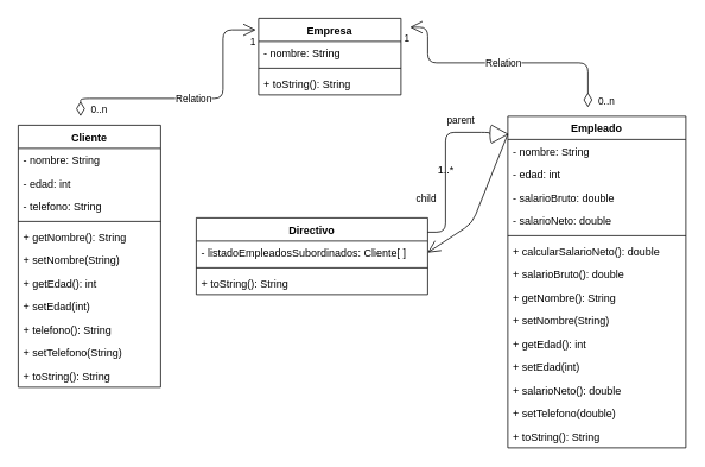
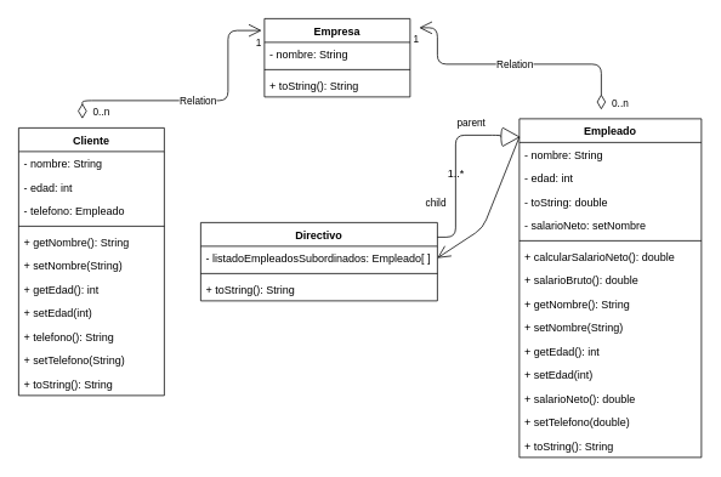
  <mxCell id="0" />
  <mxCell id="1" parent="0" />
  <mxCell id="2" value="Empresa" style="swimlane;fontStyle=1;align=center;verticalAlign=top;childLayout=stackLayout;horizontal=1;startSize=26;horizontalStack=0;resizeParent=1;resizeParentMax=0;resizeLast=0;collapsible=1;marginBottom=0;" parent="1" vertex="1"><mxGeometry x="290" y="20" width="160" height="86" as="geometry" /></mxCell>
  <mxCell id="3" value="- nombre: String" style="text;strokeColor=none;fillColor=none;align=left;verticalAlign=top;spacingLeft=4;spacingRight=4;overflow=hidden;rotatable=0;points=[[0,0.5],[1,0.5]];portConstraint=eastwest;" parent="2" vertex="1"><mxGeometry y="26" width="160" height="26" as="geometry" /></mxCell>
  <mxCell id="4" value="" style="line;strokeWidth=1;fillColor=none;align=left;verticalAlign=middle;spacingTop=-1;spacingLeft=3;spacingRight=3;rotatable=0;labelPosition=right;points=[];portConstraint=eastwest;" parent="2" vertex="1"><mxGeometry y="52" width="160" height="8" as="geometry" /></mxCell>
  <mxCell id="5" value="+ toString(): String" style="text;strokeColor=none;fillColor=none;align=left;verticalAlign=top;spacingLeft=4;spacingRight=4;overflow=hidden;rotatable=0;points=[[0,0.5],[1,0.5]];portConstraint=eastwest;" parent="2" vertex="1"><mxGeometry y="60" width="160" height="26" as="geometry" /></mxCell>
  <mxCell id="6" value="Cliente" style="swimlane;fontStyle=1;align=center;verticalAlign=top;childLayout=stackLayout;horizontal=1;startSize=26;horizontalStack=0;resizeParent=1;resizeParentMax=0;resizeLast=0;collapsible=1;marginBottom=0;" parent="1" vertex="1"><mxGeometry x="20" y="140" width="160" height="294" as="geometry" /></mxCell>
  <mxCell id="7" value="- nombre: String" style="text;strokeColor=none;fillColor=none;align=left;verticalAlign=top;spacingLeft=4;spacingRight=4;overflow=hidden;rotatable=0;points=[[0,0.5],[1,0.5]];portConstraint=eastwest;" parent="6" vertex="1"><mxGeometry y="26" width="160" height="26" as="geometry" /></mxCell>
  <mxCell id="8" value="- edad: int" style="text;strokeColor=none;fillColor=none;align=left;verticalAlign=top;spacingLeft=4;spacingRight=4;overflow=hidden;rotatable=0;points=[[0,0.5],[1,0.5]];portConstraint=eastwest;" parent="6" vertex="1"><mxGeometry y="52" width="160" height="26" as="geometry" /></mxCell>
- <mxCell id="9" value="- telefono: String" style="text;strokeColor=none;fillColor=none;align=left;verticalAlign=top;spacingLeft=4;spacingRight=4;overflow=hidden;rotatable=0;points=[[0,0.5],[1,0.5]];portConstraint=eastwest;" parent="6" vertex="1"><mxGeometry y="78" width="160" height="26" as="geometry" /></mxCell>
+ <mxCell id="9" value="- telefono: Empleado" style="text;strokeColor=none;fillColor=none;align=left;verticalAlign=top;spacingLeft=4;spacingRight=4;overflow=hidden;rotatable=0;points=[[0,0.5],[1,0.5]];portConstraint=eastwest;" parent="6" vertex="1"><mxGeometry y="78" width="160" height="26" as="geometry" /></mxCell>
  <mxCell id="10" value="" style="line;strokeWidth=1;fillColor=none;align=left;verticalAlign=middle;spacingTop=-1;spacingLeft=3;spacingRight=3;rotatable=0;labelPosition=right;points=[];portConstraint=eastwest;" parent="6" vertex="1"><mxGeometry y="104" width="160" height="8" as="geometry" /></mxCell>
  <mxCell id="11" value="+ getNombre(): String" style="text;strokeColor=none;fillColor=none;align=left;verticalAlign=top;spacingLeft=4;spacingRight=4;overflow=hidden;rotatable=0;points=[[0,0.5],[1,0.5]];portConstraint=eastwest;" parent="6" vertex="1"><mxGeometry y="112" width="160" height="26" as="geometry" /></mxCell>
  <mxCell id="12" value="+ setNombre(String)" style="text;strokeColor=none;fillColor=none;align=left;verticalAlign=top;spacingLeft=4;spacingRight=4;overflow=hidden;rotatable=0;points=[[0,0.5],[1,0.5]];portConstraint=eastwest;" parent="6" vertex="1"><mxGeometry y="138" width="160" height="26" as="geometry" /></mxCell>
  <mxCell id="13" value="+ getEdad(): int" style="text;strokeColor=none;fillColor=none;align=left;verticalAlign=top;spacingLeft=4;spacingRight=4;overflow=hidden;rotatable=0;points=[[0,0.5],[1,0.5]];portConstraint=eastwest;" parent="6" vertex="1"><mxGeometry y="164" width="160" height="26" as="geometry" /></mxCell>
  <mxCell id="14" value="+ setEdad(int)" style="text;strokeColor=none;fillColor=none;align=left;verticalAlign=top;spacingLeft=4;spacingRight=4;overflow=hidden;rotatable=0;points=[[0,0.5],[1,0.5]];portConstraint=eastwest;" parent="6" vertex="1"><mxGeometry y="190" width="160" height="26" as="geometry" /></mxCell>
  <mxCell id="15" value="+ telefono(): String" style="text;strokeColor=none;fillColor=none;align=left;verticalAlign=top;spacingLeft=4;spacingRight=4;overflow=hidden;rotatable=0;points=[[0,0.5],[1,0.5]];portConstraint=eastwest;" parent="6" vertex="1"><mxGeometry y="216" width="160" height="26" as="geometry" /></mxCell>
  <mxCell id="16" value="+ setTelefono(String)" style="text;strokeColor=none;fillColor=none;align=left;verticalAlign=top;spacingLeft=4;spacingRight=4;overflow=hidden;rotatable=0;points=[[0,0.5],[1,0.5]];portConstraint=eastwest;" parent="6" vertex="1"><mxGeometry y="242" width="160" height="26" as="geometry" /></mxCell>
  <mxCell id="17" value="+ toString(): String" style="text;strokeColor=none;fillColor=none;align=left;verticalAlign=top;spacingLeft=4;spacingRight=4;overflow=hidden;rotatable=0;points=[[0,0.5],[1,0.5]];portConstraint=eastwest;" parent="6" vertex="1"><mxGeometry y="268" width="160" height="26" as="geometry" /></mxCell>
  <mxCell id="18" value="Empleado" style="swimlane;fontStyle=1;align=center;verticalAlign=top;childLayout=stackLayout;horizontal=1;startSize=26;horizontalStack=0;resizeParent=1;resizeParentMax=0;resizeLast=0;collapsible=1;marginBottom=0;" parent="1" vertex="1"><mxGeometry x="570" y="130" width="200" height="372" as="geometry" /></mxCell>
  <mxCell id="19" value="- nombre: String" style="text;strokeColor=none;fillColor=none;align=left;verticalAlign=top;spacingLeft=4;spacingRight=4;overflow=hidden;rotatable=0;points=[[0,0.5],[1,0.5]];portConstraint=eastwest;" parent="18" vertex="1"><mxGeometry y="26" width="200" height="26" as="geometry" /></mxCell>
  <mxCell id="20" value="- edad: int" style="text;strokeColor=none;fillColor=none;align=left;verticalAlign=top;spacingLeft=4;spacingRight=4;overflow=hidden;rotatable=0;points=[[0,0.5],[1,0.5]];portConstraint=eastwest;" parent="18" vertex="1"><mxGeometry y="52" width="200" height="26" as="geometry" /></mxCell>
- <mxCell id="21" value="- salarioBruto: double" style="text;strokeColor=none;fillColor=none;align=left;verticalAlign=top;spacingLeft=4;spacingRight=4;overflow=hidden;rotatable=0;points=[[0,0.5],[1,0.5]];portConstraint=eastwest;" parent="18" vertex="1"><mxGeometry y="78" width="200" height="26" as="geometry" /></mxCell>
- <mxCell id="22" value="- salarioNeto: double" style="text;strokeColor=none;fillColor=none;align=left;verticalAlign=top;spacingLeft=4;spacingRight=4;overflow=hidden;rotatable=0;points=[[0,0.5],[1,0.5]];portConstraint=eastwest;" parent="18" vertex="1"><mxGeometry y="104" width="200" height="26" as="geometry" /></mxCell>
+ <mxCell id="21" value="- toString: double" style="text;strokeColor=none;fillColor=none;align=left;verticalAlign=top;spacingLeft=4;spacingRight=4;overflow=hidden;rotatable=0;points=[[0,0.5],[1,0.5]];portConstraint=eastwest;" parent="18" vertex="1"><mxGeometry y="78" width="200" height="26" as="geometry" /></mxCell>
+ <mxCell id="22" value="- salarioNeto: setNombre" style="text;strokeColor=none;fillColor=none;align=left;verticalAlign=top;spacingLeft=4;spacingRight=4;overflow=hidden;rotatable=0;points=[[0,0.5],[1,0.5]];portConstraint=eastwest;" parent="18" vertex="1"><mxGeometry y="104" width="200" height="26" as="geometry" /></mxCell>
  <mxCell id="23" value="" style="line;strokeWidth=1;fillColor=none;align=left;verticalAlign=middle;spacingTop=-1;spacingLeft=3;spacingRight=3;rotatable=0;labelPosition=right;points=[];portConstraint=eastwest;" parent="18" vertex="1"><mxGeometry y="130" width="200" height="8" as="geometry" /></mxCell>
  <mxCell id="24" value="+ calcularSalarioNeto(): double" style="text;strokeColor=none;fillColor=none;align=left;verticalAlign=top;spacingLeft=4;spacingRight=4;overflow=hidden;rotatable=0;points=[[0,0.5],[1,0.5]];portConstraint=eastwest;" parent="18" vertex="1"><mxGeometry y="138" width="200" height="26" as="geometry" /></mxCell>
  <mxCell id="25" value="+ salarioBruto(): double" style="text;strokeColor=none;fillColor=none;align=left;verticalAlign=top;spacingLeft=4;spacingRight=4;overflow=hidden;rotatable=0;points=[[0,0.5],[1,0.5]];portConstraint=eastwest;" parent="18" vertex="1"><mxGeometry y="164" width="200" height="26" as="geometry" /></mxCell>
  <mxCell id="26" value="+ getNombre(): String" style="text;strokeColor=none;fillColor=none;align=left;verticalAlign=top;spacingLeft=4;spacingRight=4;overflow=hidden;rotatable=0;points=[[0,0.5],[1,0.5]];portConstraint=eastwest;" parent="18" vertex="1"><mxGeometry y="190" width="200" height="26" as="geometry" /></mxCell>
  <mxCell id="27" value="+ setNombre(String)" style="text;strokeColor=none;fillColor=none;align=left;verticalAlign=top;spacingLeft=4;spacingRight=4;overflow=hidden;rotatable=0;points=[[0,0.5],[1,0.5]];portConstraint=eastwest;" parent="18" vertex="1"><mxGeometry y="216" width="200" height="26" as="geometry" /></mxCell>
  <mxCell id="28" value="+ getEdad(): int" style="text;strokeColor=none;fillColor=none;align=left;verticalAlign=top;spacingLeft=4;spacingRight=4;overflow=hidden;rotatable=0;points=[[0,0.5],[1,0.5]];portConstraint=eastwest;" parent="18" vertex="1"><mxGeometry y="242" width="200" height="26" as="geometry" /></mxCell>
  <mxCell id="29" value="+ setEdad(int)" style="text;strokeColor=none;fillColor=none;align=left;verticalAlign=top;spacingLeft=4;spacingRight=4;overflow=hidden;rotatable=0;points=[[0,0.5],[1,0.5]];portConstraint=eastwest;" parent="18" vertex="1"><mxGeometry y="268" width="200" height="26" as="geometry" /></mxCell>
  <mxCell id="30" value="+ salarioNeto(): double" style="text;strokeColor=none;fillColor=none;align=left;verticalAlign=top;spacingLeft=4;spacingRight=4;overflow=hidden;rotatable=0;points=[[0,0.5],[1,0.5]];portConstraint=eastwest;" parent="18" vertex="1"><mxGeometry y="294" width="200" height="26" as="geometry" /></mxCell>
  <mxCell id="31" value="+ setTelefono(double)" style="text;strokeColor=none;fillColor=none;align=left;verticalAlign=top;spacingLeft=4;spacingRight=4;overflow=hidden;rotatable=0;points=[[0,0.5],[1,0.5]];portConstraint=eastwest;" parent="18" vertex="1"><mxGeometry y="320" width="200" height="26" as="geometry" /></mxCell>
  <mxCell id="32" value="+ toString(): String" style="text;strokeColor=none;fillColor=none;align=left;verticalAlign=top;spacingLeft=4;spacingRight=4;overflow=hidden;rotatable=0;points=[[0,0.5],[1,0.5]];portConstraint=eastwest;" parent="18" vertex="1"><mxGeometry y="346" width="200" height="26" as="geometry" /></mxCell>
  <mxCell id="33" value="Directivo" style="swimlane;fontStyle=1;align=center;verticalAlign=top;childLayout=stackLayout;horizontal=1;startSize=26;horizontalStack=0;resizeParent=1;resizeParentMax=0;resizeLast=0;collapsible=1;marginBottom=0;" parent="1" vertex="1"><mxGeometry x="220" y="244" width="260" height="86" as="geometry" /></mxCell>
- <mxCell id="34" value="- listadoEmpleadosSubordinados: Cliente[ ]" style="text;strokeColor=none;fillColor=none;align=left;verticalAlign=top;spacingLeft=4;spacingRight=4;overflow=hidden;rotatable=0;points=[[0,0.5],[1,0.5]];portConstraint=eastwest;" parent="33" vertex="1"><mxGeometry y="26" width="260" height="26" as="geometry" /></mxCell>
+ <mxCell id="34" value="- listadoEmpleadosSubordinados: Empleado[ ]" style="text;strokeColor=none;fillColor=none;align=left;verticalAlign=top;spacingLeft=4;spacingRight=4;overflow=hidden;rotatable=0;points=[[0,0.5],[1,0.5]];portConstraint=eastwest;" parent="33" vertex="1"><mxGeometry y="26" width="260" height="26" as="geometry" /></mxCell>
  <mxCell id="35" value="" style="line;strokeWidth=1;fillColor=none;align=left;verticalAlign=middle;spacingTop=-1;spacingLeft=3;spacingRight=3;rotatable=0;labelPosition=right;points=[];portConstraint=eastwest;" parent="33" vertex="1"><mxGeometry y="52" width="260" height="8" as="geometry" /></mxCell>
  <mxCell id="36" value="+ toString(): String" style="text;strokeColor=none;fillColor=none;align=left;verticalAlign=top;spacingLeft=4;spacingRight=4;overflow=hidden;rotatable=0;points=[[0,0.5],[1,0.5]];portConstraint=eastwest;" parent="33" vertex="1"><mxGeometry y="60" width="260" height="26" as="geometry" /></mxCell>
  <mxCell id="37" value="" style="endArrow=none;html=1;edgeStyle=orthogonalEdgeStyle;exitX=0;exitY=0;exitDx=10;exitDy=20;exitPerimeter=0;" parent="1" edge="1" source="46"><mxGeometry relative="1" as="geometry"><mxPoint x="540" y="148" as="sourcePoint" /><mxPoint x="480" y="260" as="targetPoint" /><Array as="points"><mxPoint x="550" y="148" /><mxPoint x="500" y="148" /><mxPoint x="500" y="260" /></Array></mxGeometry></mxCell>
  <mxCell id="38" value="parent" style="edgeLabel;resizable=0;html=1;align=left;verticalAlign=bottom;" parent="37" connectable="0" vertex="1"><mxGeometry x="-1" relative="1" as="geometry"><mxPoint x="-50" y="-7.86" as="offset" /></mxGeometry></mxCell>
  <mxCell id="39" value="child" style="edgeLabel;resizable=0;html=1;align=right;verticalAlign=bottom;" parent="37" connectable="0" vertex="1"><mxGeometry x="1" relative="1" as="geometry"><mxPoint x="10" y="-30" as="offset" /></mxGeometry></mxCell>
  <mxCell id="40" value="Relation" style="endArrow=open;html=1;endSize=12;startArrow=diamondThin;startSize=14;startFill=0;edgeStyle=orthogonalEdgeStyle;entryX=-0.019;entryY=0.151;entryDx=0;entryDy=0;entryPerimeter=0;" parent="1" target="2" edge="1"><mxGeometry relative="1" as="geometry"><mxPoint x="90" y="130" as="sourcePoint" /><mxPoint x="480" y="210" as="targetPoint" /><Array as="points"><mxPoint x="90" y="110" /><mxPoint x="250" y="110" /><mxPoint x="250" y="33" /></Array></mxGeometry></mxCell>
  <mxCell id="41" value="0..n" style="edgeLabel;resizable=0;html=1;align=left;verticalAlign=top;" parent="40" connectable="0" vertex="1"><mxGeometry x="-1" relative="1" as="geometry"><mxPoint x="10" y="-20" as="offset" /></mxGeometry></mxCell>
  <mxCell id="42" value="1" style="edgeLabel;resizable=0;html=1;align=right;verticalAlign=top;" parent="40" connectable="0" vertex="1"><mxGeometry x="1" relative="1" as="geometry" /></mxCell>
  <mxCell id="43" value="Relation" style="endArrow=open;html=1;endSize=12;startArrow=diamondThin;startSize=14;startFill=0;edgeStyle=orthogonalEdgeStyle;" parent="1" edge="1"><mxGeometry relative="1" as="geometry"><mxPoint x="660" y="120" as="sourcePoint" /><mxPoint x="460" y="30" as="targetPoint" /><Array as="points"><mxPoint x="660" y="70" /><mxPoint x="480" y="70" /><mxPoint x="480" y="30" /></Array></mxGeometry></mxCell>
  <mxCell id="44" value="0..n" style="edgeLabel;resizable=0;html=1;align=left;verticalAlign=top;" parent="43" connectable="0" vertex="1"><mxGeometry x="-1" relative="1" as="geometry"><mxPoint x="10" y="-20" as="offset" /></mxGeometry></mxCell>
  <mxCell id="45" value="1" style="edgeLabel;resizable=0;html=1;align=right;verticalAlign=top;" parent="43" connectable="0" vertex="1"><mxGeometry x="1" relative="1" as="geometry" /></mxCell>
  <mxCell id="46" value="" style="verticalLabelPosition=bottom;verticalAlign=top;html=1;shape=mxgraph.basic.cone2;dx=0.5;dy=0.9;direction=south;" parent="1" vertex="1"><mxGeometry x="550" y="140" width="20" height="20" as="geometry" /></mxCell>
  <mxCell id="47" value="1..*" style="text;html=1;align=center;verticalAlign=middle;resizable=0;points=[];autosize=1;" vertex="1" parent="1"><mxGeometry x="485" y="180" width="30" height="20" as="geometry" /></mxCell>
  <mxCell id="48" value="" style="endArrow=open;endFill=1;endSize=12;html=1;entryX=1;entryY=0.5;entryDx=0;entryDy=0;" edge="1" parent="1" source="46" target="34"><mxGeometry width="160" relative="1" as="geometry"><mxPoint x="320" y="210" as="sourcePoint" /><mxPoint x="480" y="210" as="targetPoint" /><Array as="points"><mxPoint x="570" y="150" /><mxPoint x="530" y="250" /></Array></mxGeometry></mxCell>
